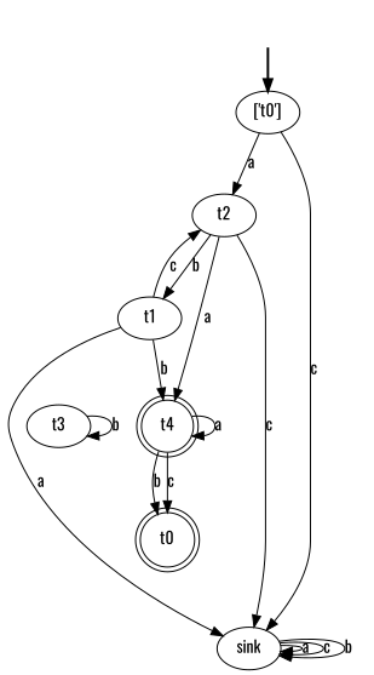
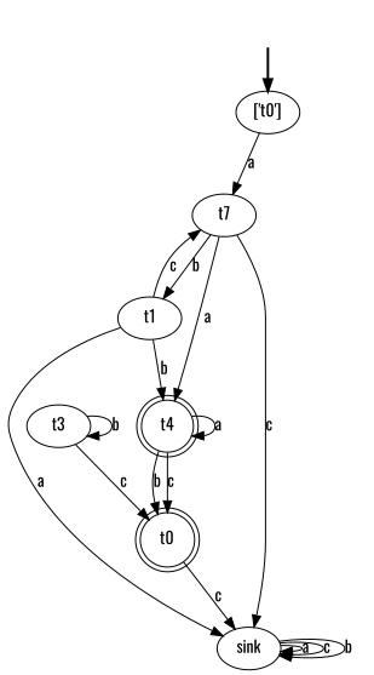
  digraph {
    fontname=Oswald
    node [fontname=Oswald]
    edge [fontname=Oswald]
    fake [style=invisible]
    "['t0']"
-   t2
+   t2 [label=t7]
    sink
    t1
    t4 [shape=doublecircle]
    t0 [shape=doublecircle]
    t3
    fake -> "['t0']" [style=bold]
    "['t0']" -> t2 [label=a]
    t2 -> sink [label=c]
    t2 -> t1 [label=b]
    t2 -> t4 [label=a]
    sink -> sink [label=a]
    sink -> sink [label=c]
    sink -> sink [label=b]
    t1 -> t2 [label=c]
    t1 -> sink [label=a]
    t1 -> t4 [label=b]
    t4 -> t4 [label=a]
    t4 -> t0 [label=b]
    t4 -> t0 [label=c]
-   "['t0']" -> sink [label=c]
+   t0 -> sink [label=c]
+   t3 -> t0 [label=c]
    t3 -> t3 [label=b]
  }
